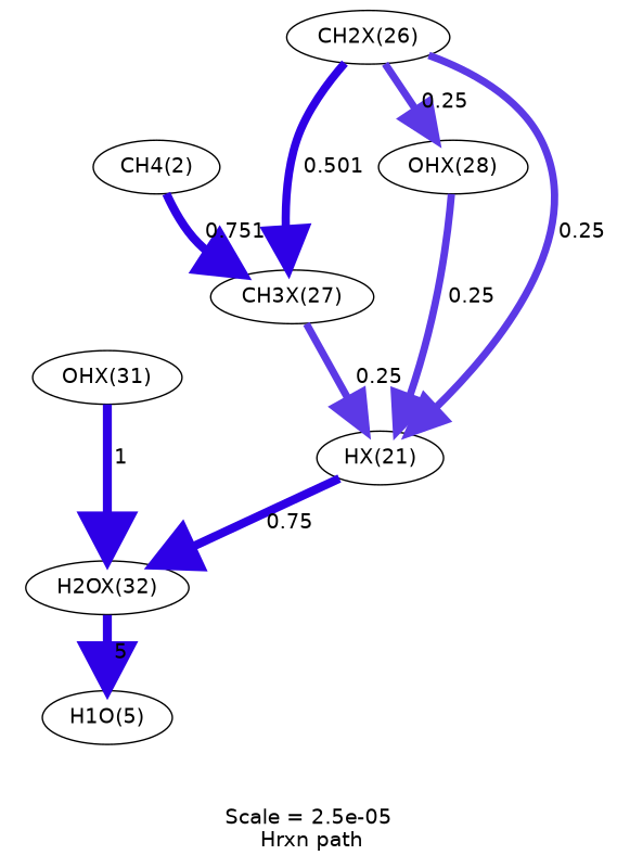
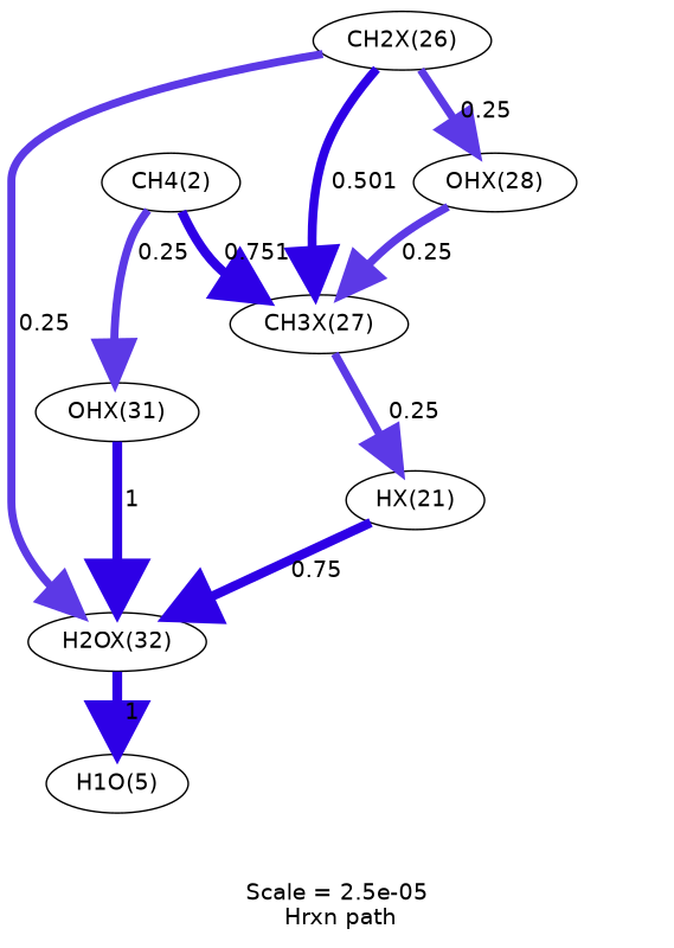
  digraph {
    fontname=Helvetica
    label="Scale = 2.5e-05\l Hrxn path"
    node [fontname=Helvetica]
    edge [arrowsize=2.48 color="0.7, 0.75, 0.9" fontname=Helvetica penwidth=4.95]
    n1 [label="CH3X(27)"]
    n2 [label="HX(21)"]
    n3 [label="H2OX(32)"]
    n4 [label="CH2X(26)"]
    n5 [label="OHX(28)"]
    n6 [label="OHX(31)"]
    n7 [label="H1O(5)"]
    n8 [label="CH4(2)"]
    n1 -> n2 [label=" 0.25"]
    n2 -> n3 [arrowsize=2.89 color="0.7, 1.25, 0.9" label=" 0.75" penwidth=5.78]
-   n3 -> n7 [arrowsize=3 color="0.7, 1.5, 0.9" label=" 5" penwidth=6]
+   n3 -> n7 [arrowsize=3 color="0.7, 1.5, 0.9" label=" 1" penwidth=6]
    n4 -> n1 [arrowsize=2.74 color="0.7, 1, 0.9" label=" 0.501" penwidth=5.48]
-   n4 -> n2 [label=" 0.25"]
+   n4 -> n3 [label=" 0.25"]
    n4 -> n5 [label=" 0.25"]
-   n5 -> n2 [label=" 0.25"]
+   n5 -> n1 [label=" 0.25"]
    n6 -> n3 [arrowsize=3 color="0.7, 1.5, 0.9" label=" 1" penwidth=6]
    n8 -> n1 [arrowsize=2.89 color="0.7, 1.25, 0.9" label=" 0.751" penwidth=5.78]
+   n8 -> n6 [label=" 0.25"]
  }
